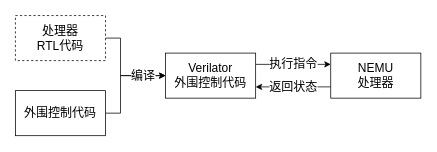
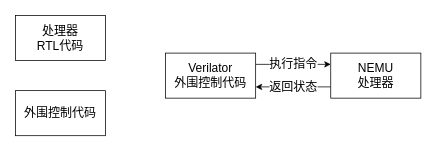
  <mxCell id="0" />
  <mxCell id="1" parent="0" />
- <mxCell id="2" style="edgeStyle=orthogonalEdgeStyle;rounded=0;orthogonalLoop=1;jettySize=auto;html=1;exitX=1;exitY=0.5;exitDx=0;exitDy=0;entryX=0;entryY=0.5;entryDx=0;entryDy=0;fontSize=16;" edge="1" parent="1" source="3" target="7"><mxGeometry relative="1" as="geometry"><Array as="points"><mxPoint x="160" y="50" /><mxPoint x="160" y="100" /></Array></mxGeometry></mxCell>
- <mxCell id="3" value="处理器&lt;br&gt;RTL代码" style="rounded=0;whiteSpace=wrap;html=1;fontSize=16;dashed=1;" vertex="1" parent="1"><mxGeometry x="20" y="20" width="120" height="60" as="geometry" /></mxCell>
- <mxCell id="4" value="编译" style="edgeStyle=orthogonalEdgeStyle;rounded=0;orthogonalLoop=1;jettySize=auto;html=1;exitX=1;exitY=0.5;exitDx=0;exitDy=0;fontSize=16;" edge="1" parent="1" source="5" target="7"><mxGeometry x="0.538" relative="1" as="geometry"><Array as="points"><mxPoint x="160" y="150" /><mxPoint x="160" y="100" /></Array><mxPoint as="offset" /></mxGeometry></mxCell>
+ <mxCell id="3" value="处理器&lt;br&gt;RTL代码" style="rounded=0;whiteSpace=wrap;html=1;fontSize=16;" vertex="1" parent="1"><mxGeometry x="20" y="20" width="120" height="60" as="geometry" /></mxCell>
  <mxCell id="5" value="外围控制代码" style="rounded=0;whiteSpace=wrap;html=1;fontSize=16;" vertex="1" parent="1"><mxGeometry x="20" y="120" width="120" height="60" as="geometry" /></mxCell>
  <mxCell id="6" value="执行指令" style="edgeStyle=orthogonalEdgeStyle;rounded=0;orthogonalLoop=1;jettySize=auto;html=1;exitX=1;exitY=0.25;exitDx=0;exitDy=0;entryX=0;entryY=0.25;entryDx=0;entryDy=0;fontSize=16;" edge="1" parent="1" source="7" target="9"><mxGeometry relative="1" as="geometry" /></mxCell>
  <mxCell id="7" value="Verilator&lt;br&gt;外围控制代码" style="rounded=0;whiteSpace=wrap;html=1;fontSize=16;" vertex="1" parent="1"><mxGeometry x="220" y="70" width="120" height="60" as="geometry" /></mxCell>
  <mxCell id="8" value="返回状态" style="edgeStyle=orthogonalEdgeStyle;rounded=0;orthogonalLoop=1;jettySize=auto;html=1;exitX=0;exitY=0.75;exitDx=0;exitDy=0;entryX=1;entryY=0.75;entryDx=0;entryDy=0;fontSize=16;" edge="1" parent="1" source="9" target="7"><mxGeometry relative="1" as="geometry" /></mxCell>
  <mxCell id="9" value="NEMU&lt;br&gt;处理器" style="rounded=0;whiteSpace=wrap;html=1;fontSize=16;" vertex="1" parent="1"><mxGeometry x="440" y="70" width="120" height="60" as="geometry" /></mxCell>
